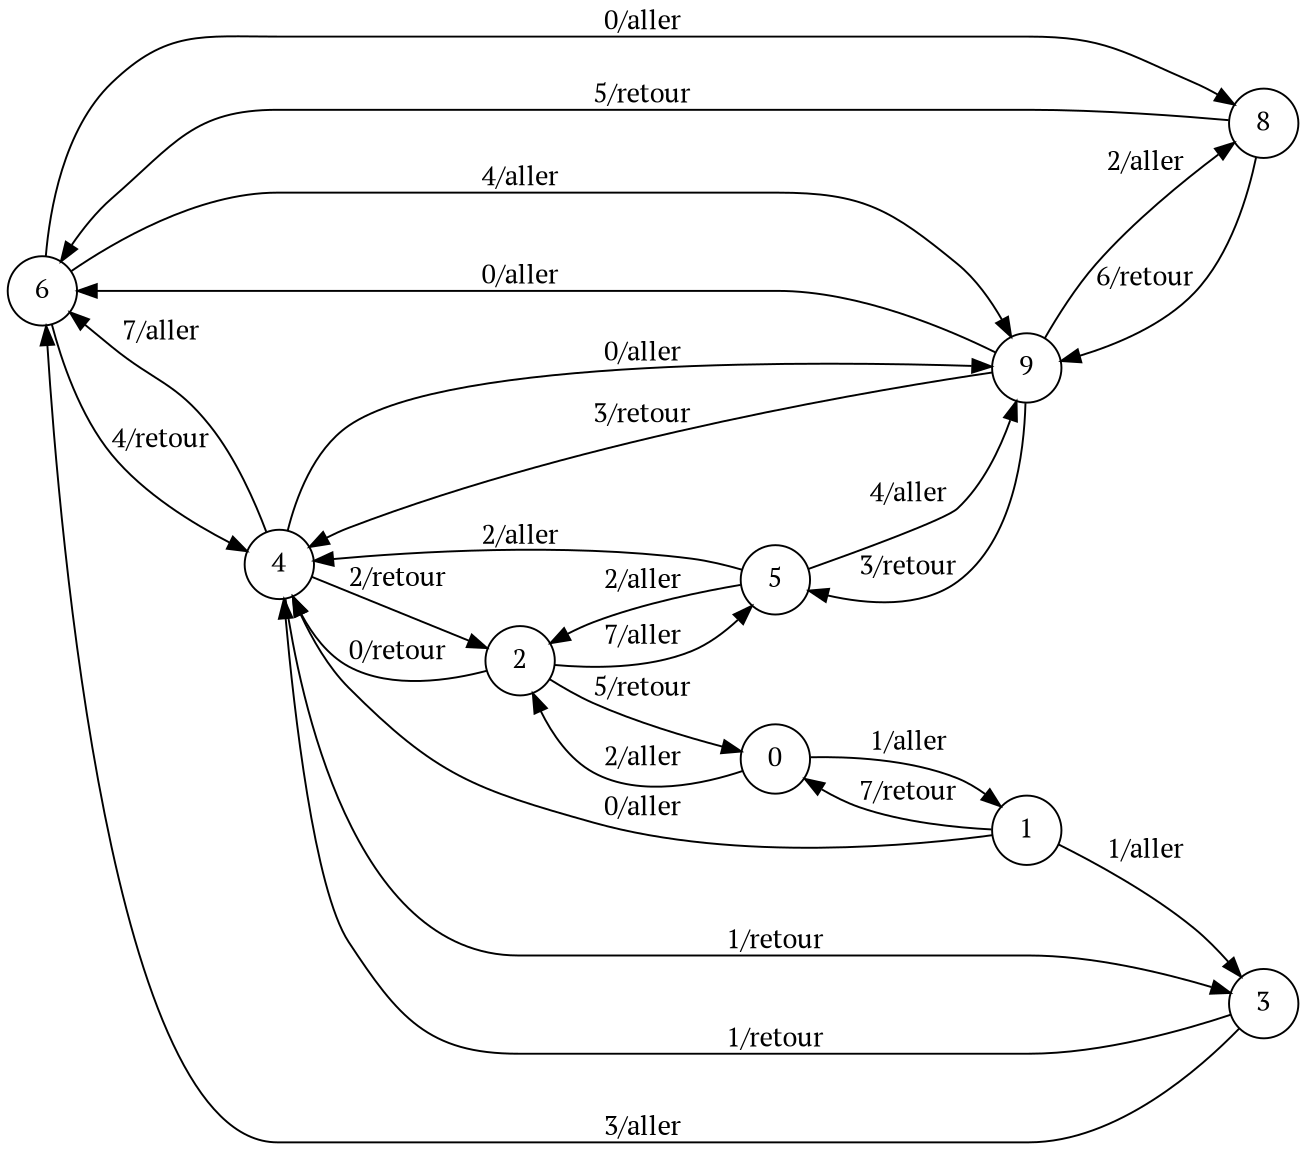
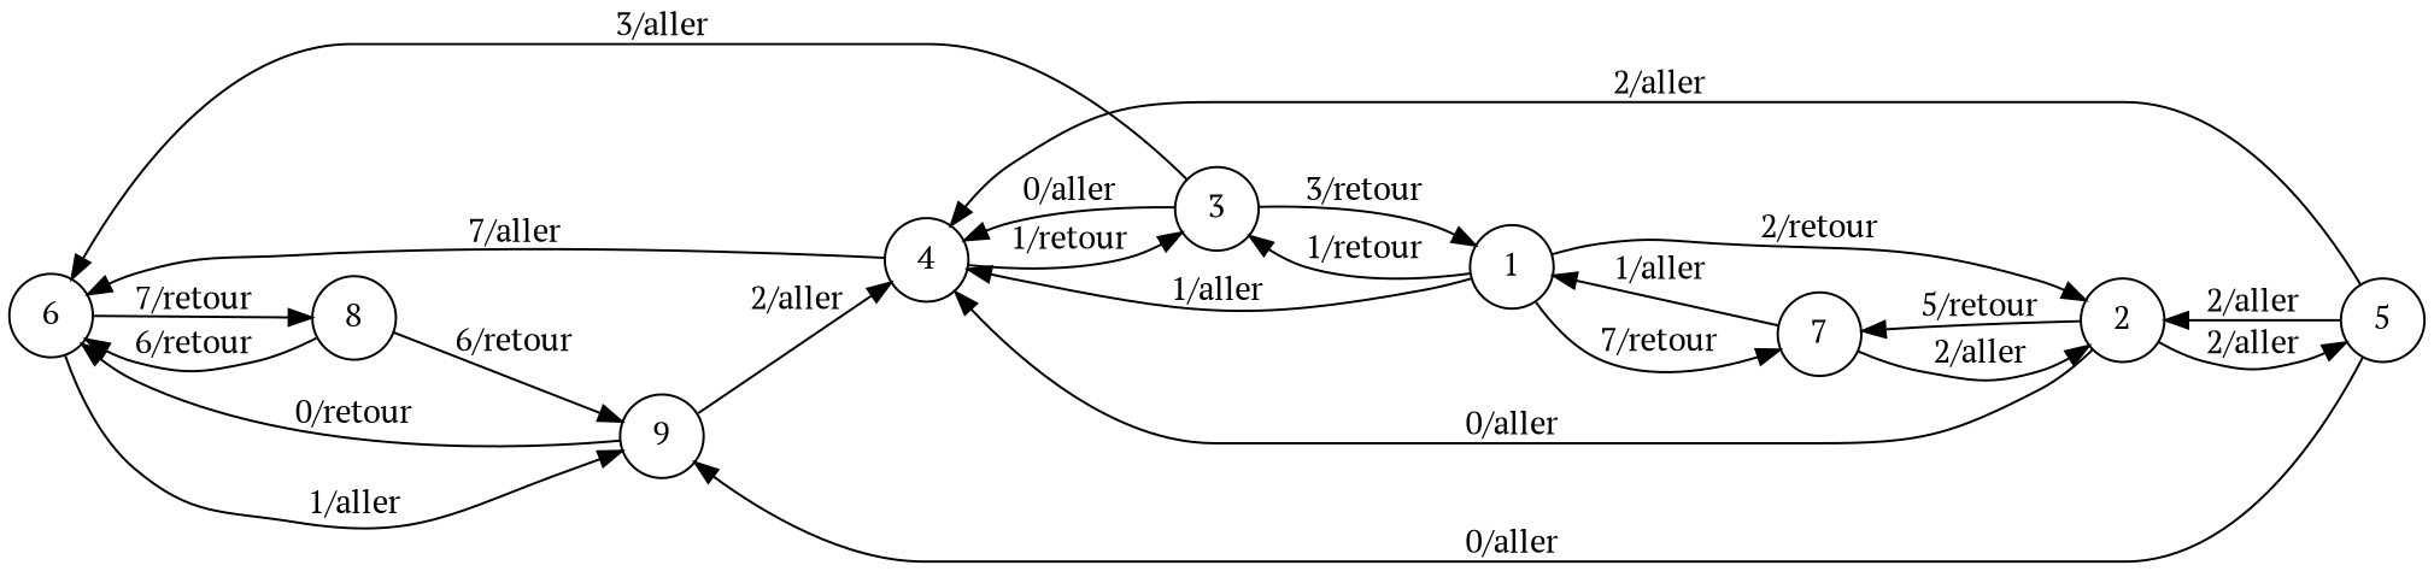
  digraph {
    fontname="PT Serif"
    rankdir=LR
    node [fontname="PT Serif" shape=circle]
    edge [fontname="PT Serif"]
    6
    4
    8
    n4 [label=9]
    3
    2
    1
    5
-   0
-   6 -> 4 [label="4/retour"]
-   6 -> 8 [label="0/aller"]
-   6 -> n4 [label="4/aller"]
+   0 [label=7]
+   6 -> 8 [label="7/retour"]
+   6 -> n4 [label="1/aller"]
    4 -> 6 [label="7/aller"]
-   4 -> n4 [label="0/aller"]
    4 -> 3 [label="1/retour"]
-   4 -> 2 [label="2/retour"]
-   8 -> 6 [label="5/retour"]
+   1 -> 2 [label="2/retour"]
+   8 -> 6 [label="6/retour"]
    8 -> n4 [label="6/retour"]
-   n4 -> 6 [label="0/aller"]
-   n4 -> 4 [label="3/retour"]
-   n4 -> 8 [label="2/aller"]
-   n4 -> 5 [label="3/retour"]
+   n4 -> 6 [label="0/retour"]
+   n4 -> 4 [label="2/aller"]
    3 -> 6 [label="3/aller"]
-   3 -> 4 [label="1/retour"]
-   2 -> 4 [label="0/retour"]
-   2 -> 5 [label="7/aller"]
+   3 -> 4 [label="0/aller"]
+   3 -> 1 [label="3/retour"]
+   2 -> 4 [label="0/aller"]
+   2 -> 5 [label="2/aller"]
    2 -> 0 [label="5/retour"]
-   1 -> 4 [label="0/aller"]
-   1 -> 3 [label="1/aller"]
+   1 -> 4 [label="1/aller"]
+   1 -> 3 [label="1/retour"]
    1 -> 0 [label="7/retour"]
    5 -> 4 [label="2/aller"]
-   5 -> n4 [label="4/aller"]
+   5 -> n4 [label="0/aller"]
    5 -> 2 [label="2/aller"]
    0 -> 2 [label="2/aller"]
    0 -> 1 [label="1/aller"]
  }
